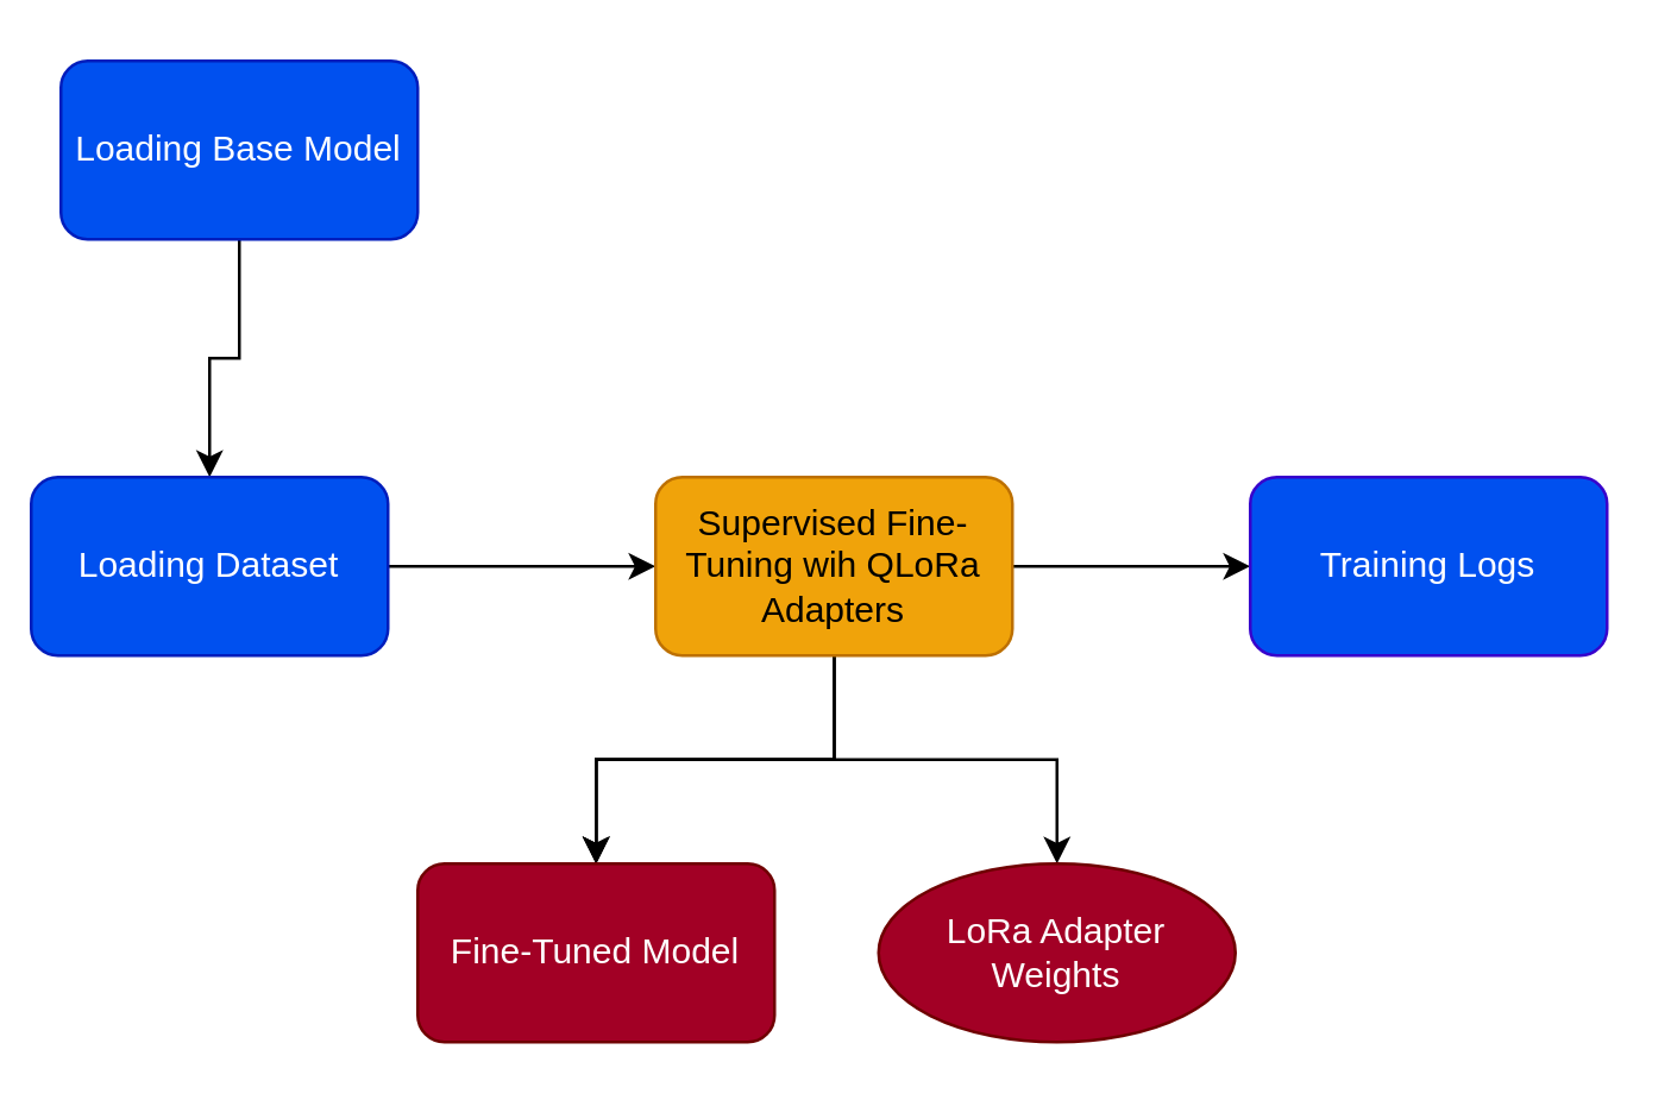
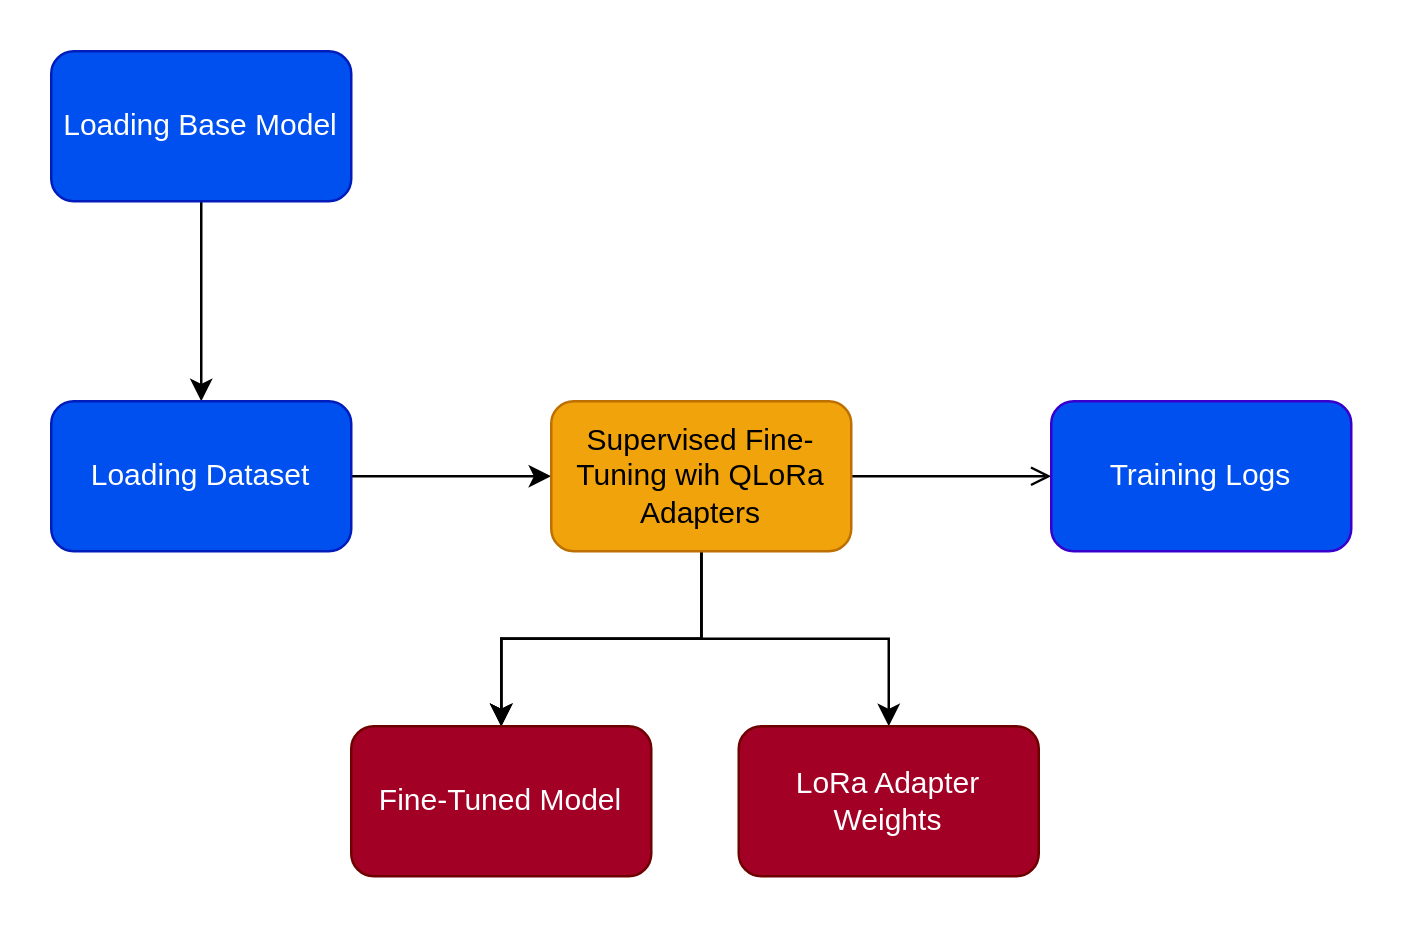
  <mxCell id="0" />
  <mxCell id="1" parent="0" />
  <mxCell id="2" value="" style="edgeStyle=orthogonalEdgeStyle;rounded=0;orthogonalLoop=1;jettySize=auto;html=1;" edge="1" parent="1" source="3" target="5"><mxGeometry relative="1" as="geometry" /></mxCell>
  <mxCell id="3" value="Loading Base Model" style="rounded=1;whiteSpace=wrap;html=1;fillColor=#0050ef;fontColor=#ffffff;strokeColor=#001DBC;" vertex="1" parent="1"><mxGeometry x="20" y="20" width="120" height="60" as="geometry" /></mxCell>
  <mxCell id="4" value="" style="edgeStyle=orthogonalEdgeStyle;rounded=0;orthogonalLoop=1;jettySize=auto;html=1;" edge="1" parent="1" source="5" target="11"><mxGeometry relative="1" as="geometry" /></mxCell>
- <mxCell id="5" value="Loading Dataset" style="whiteSpace=wrap;html=1;rounded=1;fillColor=#0050ef;fontColor=#ffffff;strokeColor=#001DBC;" vertex="1" parent="1"><mxGeometry x="10" y="160" width="120" height="60" as="geometry" /></mxCell>
- <mxCell id="6" value="" style="edgeStyle=orthogonalEdgeStyle;rounded=0;orthogonalLoop=1;jettySize=auto;html=1;" edge="1" parent="1" source="11" target="12"><mxGeometry relative="1" as="geometry" /></mxCell>
+ <mxCell id="5" value="Loading Dataset" style="whiteSpace=wrap;html=1;rounded=1;fillColor=#0050ef;fontColor=#ffffff;strokeColor=#001DBC;" vertex="1" parent="1"><mxGeometry x="20" y="160" width="120" height="60" as="geometry" /></mxCell>
+ <mxCell id="6" value="" style="edgeStyle=orthogonalEdgeStyle;rounded=0;orthogonalLoop=1;jettySize=auto;html=1;endArrow=open;" edge="1" parent="1" source="11" target="12"><mxGeometry relative="1" as="geometry" /></mxCell>
  <mxCell id="7" value="" style="edgeStyle=orthogonalEdgeStyle;rounded=0;orthogonalLoop=1;jettySize=auto;html=1;" edge="1" parent="1" source="11" target="13"><mxGeometry relative="1" as="geometry" /></mxCell>
  <mxCell id="8" value="" style="edgeStyle=orthogonalEdgeStyle;rounded=0;orthogonalLoop=1;jettySize=auto;html=1;" edge="1" parent="1" source="11" target="13"><mxGeometry relative="1" as="geometry" /></mxCell>
  <mxCell id="9" value="" style="edgeStyle=orthogonalEdgeStyle;rounded=0;orthogonalLoop=1;jettySize=auto;html=1;" edge="1" parent="1" source="11" target="13"><mxGeometry relative="1" as="geometry" /></mxCell>
  <mxCell id="10" style="edgeStyle=orthogonalEdgeStyle;rounded=0;orthogonalLoop=1;jettySize=auto;html=1;exitX=0.5;exitY=1;exitDx=0;exitDy=0;entryX=0.5;entryY=0;entryDx=0;entryDy=0;" edge="1" parent="1" source="11" target="14"><mxGeometry relative="1" as="geometry" /></mxCell>
  <mxCell id="11" value="Supervised Fine-Tuning wih QLoRa Adapters" style="whiteSpace=wrap;html=1;rounded=1;fillColor=#f0a30a;fontColor=#000000;strokeColor=#BD7000;" vertex="1" parent="1"><mxGeometry x="220" y="160" width="120" height="60" as="geometry" /></mxCell>
  <mxCell id="12" value="Training Logs" style="whiteSpace=wrap;html=1;rounded=1;fillColor=#0050ef;fontColor=#ffffff;strokeColor=#3700CC;" vertex="1" parent="1"><mxGeometry x="420" y="160" width="120" height="60" as="geometry" /></mxCell>
  <mxCell id="13" value="Fine-Tuned Model" style="whiteSpace=wrap;html=1;rounded=1;fillColor=#a20025;fontColor=#ffffff;strokeColor=#6F0000;" vertex="1" parent="1"><mxGeometry x="140" y="290" width="120" height="60" as="geometry" /></mxCell>
- <mxCell id="14" value="LoRa Adapter Weights" style="ellipse;whiteSpace=wrap;html=1;fillColor=#a20025;fontColor=#ffffff;strokeColor=#6F0000;" vertex="1" parent="1"><mxGeometry x="295" y="290" width="120" height="60" as="geometry" /></mxCell>
+ <mxCell id="14" value="LoRa Adapter Weights" style="whiteSpace=wrap;html=1;rounded=1;fillColor=#a20025;fontColor=#ffffff;strokeColor=#6F0000;" vertex="1" parent="1"><mxGeometry x="295" y="290" width="120" height="60" as="geometry" /></mxCell>
